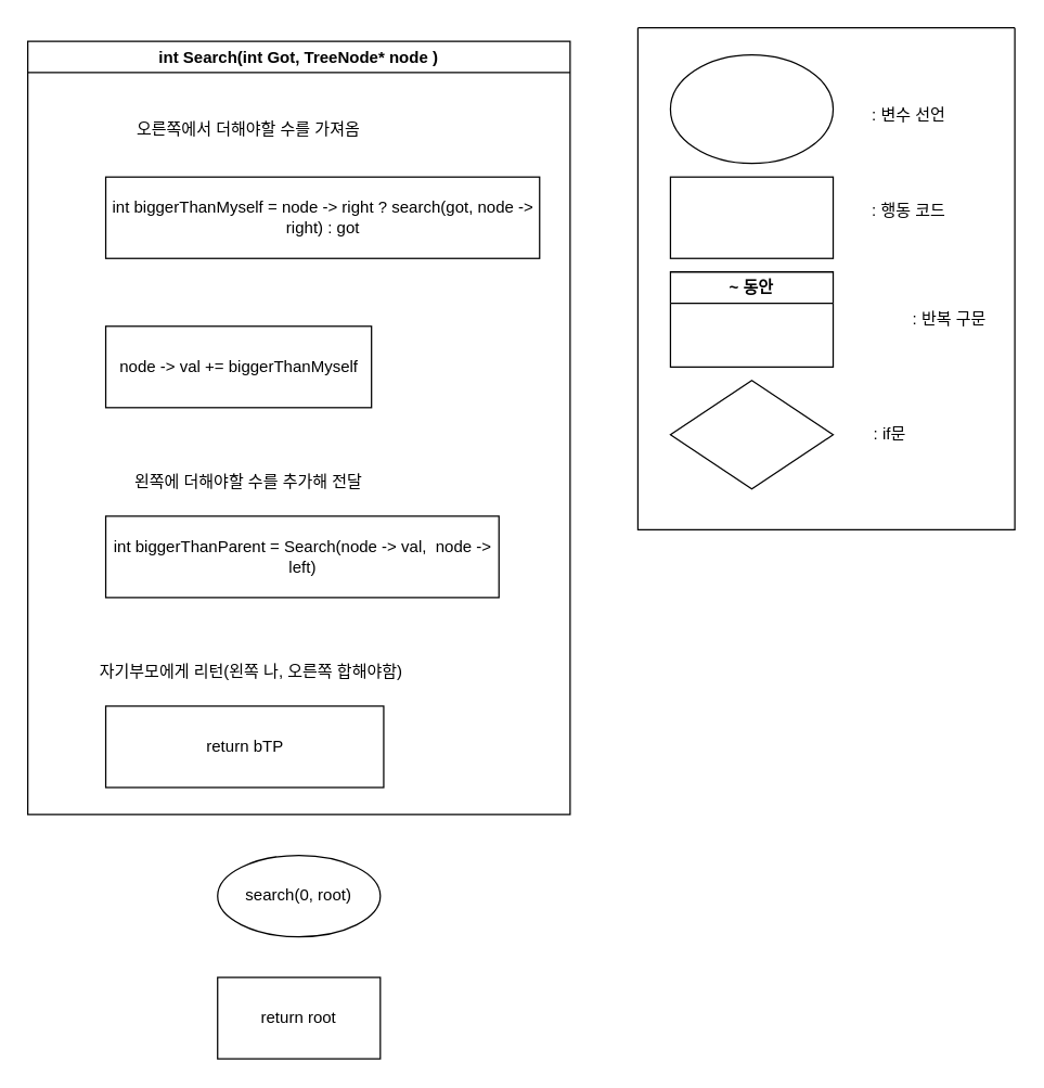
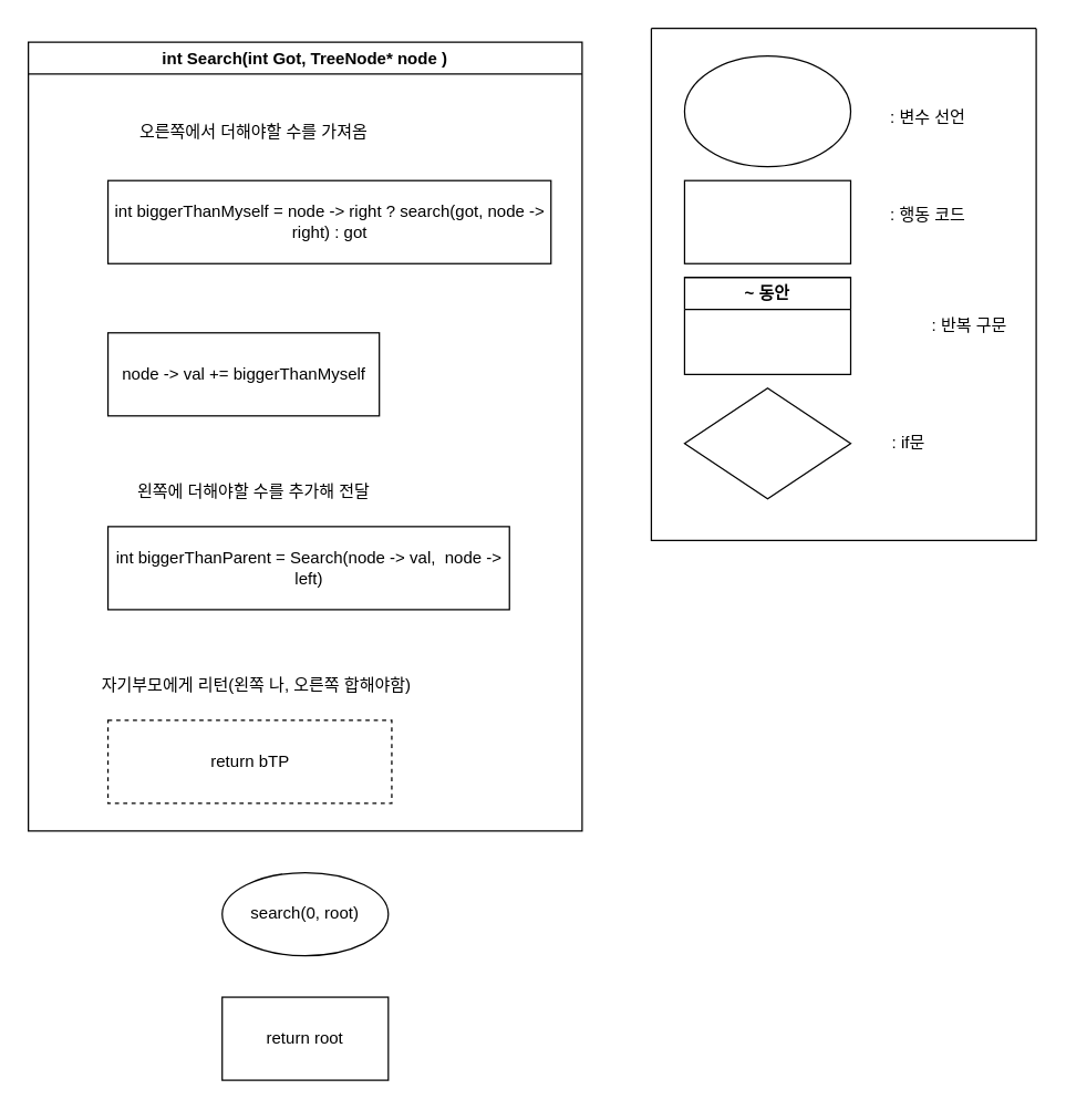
  <mxCell id="0" />
  <mxCell id="1" parent="0" />
  <mxCell id="2" value="" style="swimlane;startSize=0;" vertex="1" parent="1"><mxGeometry x="470" y="20" width="278" height="370" as="geometry" /></mxCell>
  <mxCell id="3" value="" style="ellipse;whiteSpace=wrap;html=1;" vertex="1" parent="2"><mxGeometry x="24" y="20" width="120" height="80" as="geometry" /></mxCell>
  <mxCell id="4" value=": 변수 선언" style="text;html=1;align=center;verticalAlign=middle;whiteSpace=wrap;rounded=0;" vertex="1" parent="2"><mxGeometry x="170" y="50" width="60" height="30" as="geometry" /></mxCell>
  <mxCell id="5" value="" style="rounded=0;whiteSpace=wrap;html=1;" vertex="1" parent="2"><mxGeometry x="24" y="110" width="120" height="60" as="geometry" /></mxCell>
  <mxCell id="6" value=": 행동 코드" style="text;html=1;align=center;verticalAlign=middle;whiteSpace=wrap;rounded=0;" vertex="1" parent="2"><mxGeometry x="170" y="120" width="60" height="30" as="geometry" /></mxCell>
  <mxCell id="7" value="~ 동안" style="swimlane;whiteSpace=wrap;html=1;" vertex="1" parent="2"><mxGeometry x="24" y="180" width="120" height="70" as="geometry" /></mxCell>
  <mxCell id="8" value=": 반복 구문" style="text;html=1;align=center;verticalAlign=middle;whiteSpace=wrap;rounded=0;" vertex="1" parent="2"><mxGeometry x="200" y="200" width="60" height="30" as="geometry" /></mxCell>
  <mxCell id="9" value="" style="rhombus;whiteSpace=wrap;html=1;" vertex="1" parent="2"><mxGeometry x="24" y="260" width="120" height="80" as="geometry" /></mxCell>
  <mxCell id="10" value=": if문" style="text;html=1;align=center;verticalAlign=middle;whiteSpace=wrap;rounded=0;" vertex="1" parent="2"><mxGeometry x="156" y="285" width="60" height="30" as="geometry" /></mxCell>
  <mxCell id="11" value="int Search(int Got, TreeNode* node )" style="swimlane;whiteSpace=wrap;html=1;" vertex="1" parent="1"><mxGeometry x="20" y="30" width="400" height="570" as="geometry" /></mxCell>
  <mxCell id="12" value="왼쪽에 더해야할 수를 추가해 전달" style="text;html=1;strokeColor=none;fillColor=none;align=center;verticalAlign=middle;whiteSpace=wrap;rounded=0;" vertex="1" parent="11"><mxGeometry x="57.5" y="310" width="210" height="30" as="geometry" /></mxCell>
  <mxCell id="13" value="자기부모에게 리턴(왼쪽 나, 오른쪽 합해야함)" style="text;html=1;strokeColor=none;fillColor=none;align=center;verticalAlign=middle;whiteSpace=wrap;rounded=0;" vertex="1" parent="11"><mxGeometry x="20" y="450" width="290" height="30" as="geometry" /></mxCell>
  <mxCell id="14" value="int biggerThanMyself = node -&amp;gt; right ? search(got, node -&amp;gt; right) : got" style="rounded=0;whiteSpace=wrap;html=1;" vertex="1" parent="11"><mxGeometry x="57.5" y="100" width="320" height="60" as="geometry" /></mxCell>
  <mxCell id="15" value="int biggerThanParent = Search(node -&amp;gt; val,&amp;nbsp; node -&amp;gt; left)" style="rounded=0;whiteSpace=wrap;html=1;" vertex="1" parent="11"><mxGeometry x="57.5" y="350" width="290" height="60" as="geometry" /></mxCell>
- <mxCell id="16" value="return bTP" style="whiteSpace=wrap;html=1;" vertex="1" parent="11"><mxGeometry x="57.5" y="490" width="205" height="60" as="geometry" /></mxCell>
+ <mxCell id="16" value="return bTP" style="whiteSpace=wrap;html=1;dashed=1;" vertex="1" parent="11"><mxGeometry x="57.5" y="490" width="205" height="60" as="geometry" /></mxCell>
  <mxCell id="17" value="node -&amp;gt; val += biggerThanMyself" style="rounded=0;whiteSpace=wrap;html=1;" vertex="1" parent="11"><mxGeometry x="57.5" y="210" width="196" height="60" as="geometry" /></mxCell>
  <mxCell id="18" value="오른쪽에서 더해야할 수를 가져옴" style="text;html=1;strokeColor=none;fillColor=none;align=center;verticalAlign=middle;whiteSpace=wrap;rounded=0;" vertex="1" parent="11"><mxGeometry x="57.5" y="50" width="210" height="30" as="geometry" /></mxCell>
  <mxCell id="19" value="search(0, root)" style="ellipse;whiteSpace=wrap;html=1;" vertex="1" parent="1"><mxGeometry x="160" y="630" width="120" height="60" as="geometry" /></mxCell>
  <mxCell id="20" value="return root" style="rounded=0;whiteSpace=wrap;html=1;" vertex="1" parent="1"><mxGeometry x="160" y="720" width="120" height="60" as="geometry" /></mxCell>
